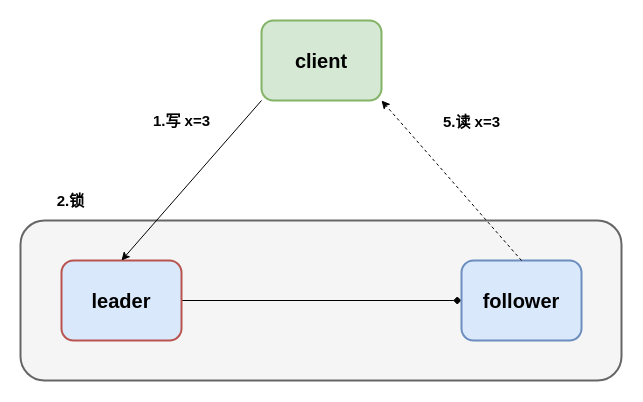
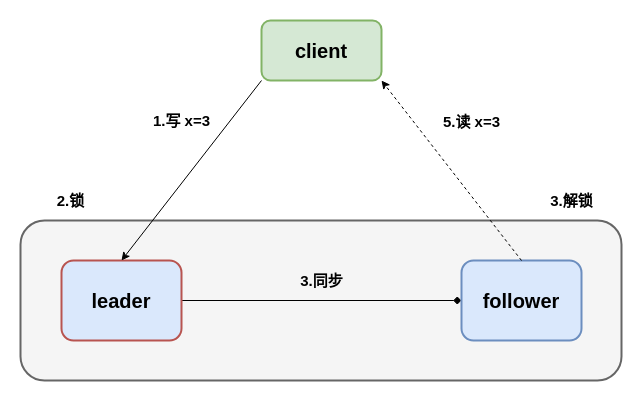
  <mxCell id="0" />
  <mxCell id="1" parent="0" />
  <mxCell id="2" value="" style="rounded=1;whiteSpace=wrap;html=1;strokeWidth=2;fillWeight=4;hachureGap=8;hachureAngle=45;fillColor=#f5f5f5;sketch=0;strokeColor=#666666;fontColor=#333333;fontSize=15;" vertex="1" parent="1"><mxGeometry x="20" y="220" width="601" height="160" as="geometry" /></mxCell>
- <mxCell id="3" value="client" style="rounded=1;whiteSpace=wrap;html=1;strokeWidth=2;fillWeight=4;hachureGap=8;hachureAngle=45;fillColor=#d5e8d4;sketch=0;strokeColor=#82b366;fontSize=20;fontStyle=1" vertex="1" parent="1"><mxGeometry x="261" y="20" width="120" height="80" as="geometry" /></mxCell>
+ <mxCell id="3" value="client" style="rounded=1;whiteSpace=wrap;html=1;strokeWidth=2;fillWeight=4;hachureGap=8;hachureAngle=45;fillColor=#d5e8d4;sketch=0;strokeColor=#82b366;fontSize=20;fontStyle=1" vertex="1" parent="1"><mxGeometry x="261" y="20" width="120" height="60" as="geometry" /></mxCell>
  <mxCell id="4" style="edgeStyle=orthogonalEdgeStyle;rounded=0;orthogonalLoop=1;jettySize=auto;html=1;fontSize=15;endArrow=diamond;" edge="1" parent="1" source="5" target="6"><mxGeometry relative="1" as="geometry" /></mxCell>
  <mxCell id="5" value="leader" style="rounded=1;whiteSpace=wrap;html=1;strokeWidth=2;fillWeight=4;hachureGap=8;hachureAngle=45;fillColor=#dae8fc;sketch=0;strokeColor=#b85450;fontSize=20;fontStyle=1;" vertex="1" parent="1"><mxGeometry x="61" y="260" width="120" height="80" as="geometry" /></mxCell>
  <mxCell id="6" value="follower" style="rounded=1;whiteSpace=wrap;html=1;strokeWidth=2;fillWeight=4;hachureGap=8;hachureAngle=45;fillColor=#dae8fc;sketch=0;strokeColor=#6c8ebf;fontSize=20;fontStyle=1" vertex="1" parent="1"><mxGeometry x="461" y="260" width="120" height="80" as="geometry" /></mxCell>
  <mxCell id="7" value="" style="endArrow=classic;html=1;rounded=0;entryX=0.5;entryY=0;entryDx=0;entryDy=0;exitX=0;exitY=1;exitDx=0;exitDy=0;fontSize=15;" edge="1" parent="1" source="3" target="5"><mxGeometry width="50" height="50" relative="1" as="geometry"><mxPoint x="251" y="110" as="sourcePoint" /><mxPoint x="91" y="10" as="targetPoint" /></mxGeometry></mxCell>
  <mxCell id="8" value="" style="endArrow=classic;html=1;rounded=0;exitX=0.5;exitY=0;exitDx=0;exitDy=0;entryX=1;entryY=1;entryDx=0;entryDy=0;fontSize=15;dashed=1;" edge="1" parent="1" source="6" target="3"><mxGeometry width="50" height="50" relative="1" as="geometry"><mxPoint x="341" y="130" as="sourcePoint" /><mxPoint x="391" y="80" as="targetPoint" /></mxGeometry></mxCell>
  <mxCell id="9" value="1.写 x=3" style="text;strokeColor=none;fillColor=none;html=1;fontSize=15;fontStyle=1;verticalAlign=middle;align=center;sketch=0;" vertex="1" parent="1"><mxGeometry x="131" y="100" width="100" height="40" as="geometry" /></mxCell>
  <mxCell id="10" value="5.读 x=3" style="text;strokeColor=none;fillColor=none;html=1;fontSize=15;fontStyle=1;verticalAlign=middle;align=center;sketch=0;" vertex="1" parent="1"><mxGeometry x="421" y="120" width="100" as="geometry" /></mxCell>
  <mxCell id="11" value="2.锁" style="text;strokeColor=none;fillColor=none;html=1;fontSize=15;fontStyle=1;verticalAlign=middle;align=center;sketch=0;" vertex="1" parent="1"><mxGeometry x="20" y="180" width="100" height="40" as="geometry" /></mxCell>
+ <mxCell id="12" value="3.同步" style="text;strokeColor=none;fillColor=none;html=1;fontSize=15;fontStyle=1;verticalAlign=middle;align=center;sketch=0;" vertex="1" parent="1"><mxGeometry x="270.5" y="260" width="100" height="40" as="geometry" /></mxCell>
+ <mxCell id="13" value="3.解锁" style="text;strokeColor=none;fillColor=none;html=1;fontSize=15;fontStyle=1;verticalAlign=middle;align=center;sketch=0;" vertex="1" parent="1"><mxGeometry x="521" y="180" width="100" height="40" as="geometry" /></mxCell>
